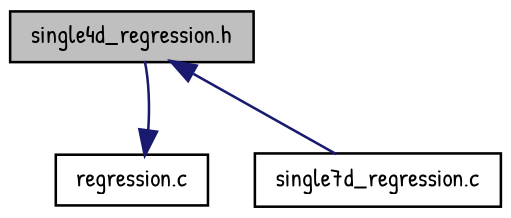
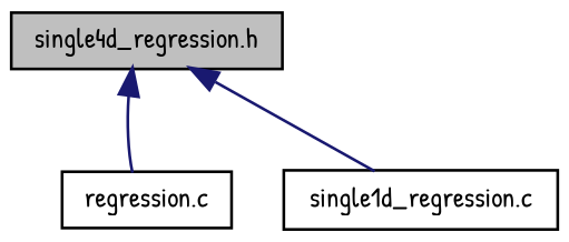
  digraph {
    fontname="Patrick Hand"
    node [color=black fillcolor=white fontname="Patrick Hand" fontsize=10 shape=record style=filled]
    edge [color=midnightblue dir=back fontname="Patrick Hand" fontsize=10 labelfontname="FreeSans.ttf" labelfontsize=10 style=solid]
    n1 [fillcolor=grey75 fontcolor=black height=0.2 label="single4d_regression.h" width=0.4]
    n2 [height=0.2 label="regression.c" width=0.4]
-   n3 [height=0.2 label="single7d_regression.c" width=0.4]
-   n2 -> n1
+   n3 [height=0.2 label="single1d_regression.c" width=0.4]
+   n1 -> n2
    n1 -> n3
  }
